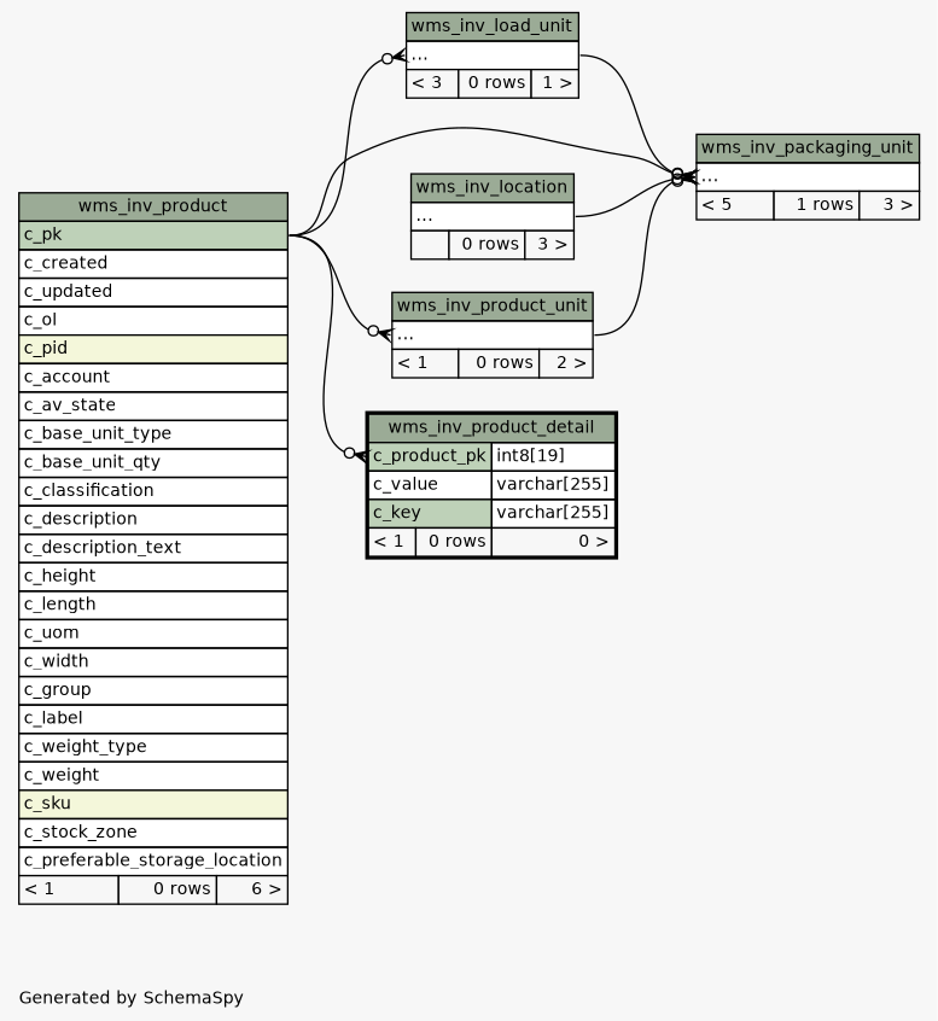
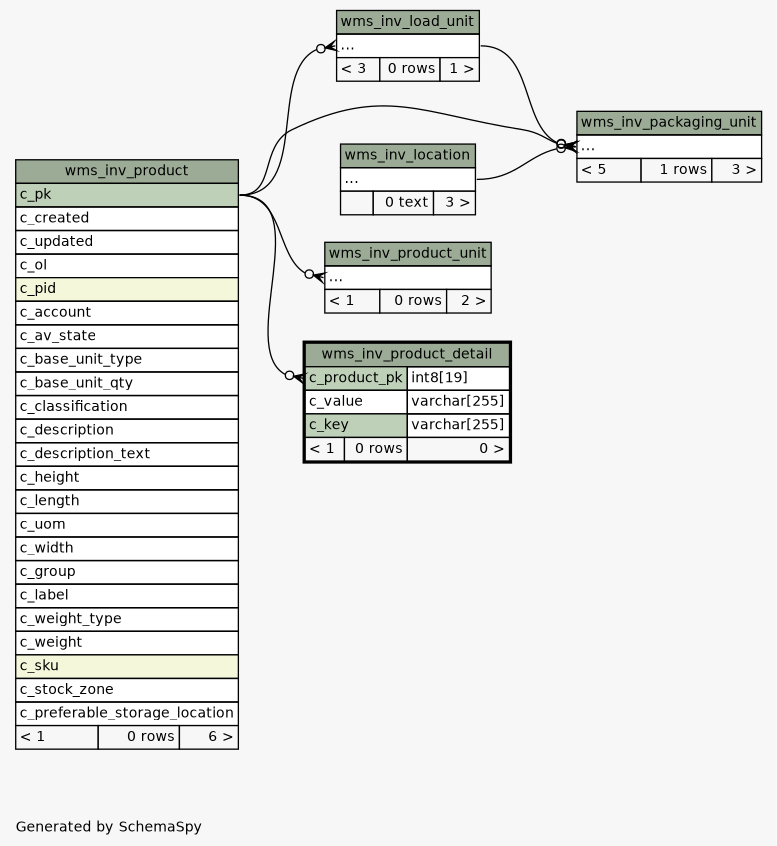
  digraph {
    bgcolor="#f7f7f7"
    fontname=Helvetica
    fontsize=11
    label="\nGenerated by SchemaSpy"
    labeljust=l
    nodesep=0.18
    rankdir=RL
    ranksep=0.46
    node [fontname=Helvetica fontsize=11 shape=plaintext]
    edge [arrowhead=none arrowsize=0.8 arrowtail=crowodot dir=back headport="c_pk:e" tailport="elipses:w"]
    n1 [label=<     <TABLE BORDER="0" CELLBORDER="1" CELLSPACING="0" BGCOLOR="#ffffff">       <TR><TD COLSPAN="3" BGCOLOR="#9bab96" ALIGN="CENTER">wms_inv_load_unit</TD></TR>       <TR><TD PORT="elipses" COLSPAN="3" ALIGN="LEFT">...</TD></TR>       <TR><TD ALIGN="LEFT" BGCOLOR="#f7f7f7">&lt; 3</TD><TD ALIGN="RIGHT" BGCOLOR="#f7f7f7">0 rows</TD><TD ALIGN="RIGHT" BGCOLOR="#f7f7f7">1 &gt;</TD></TR>     </TABLE>>]
    n2 [label=<     <TABLE BORDER="0" CELLBORDER="1" CELLSPACING="0" BGCOLOR="#ffffff">       <TR><TD COLSPAN="3" BGCOLOR="#9bab96" ALIGN="CENTER">wms_inv_product</TD></TR>       <TR><TD PORT="c_pk" COLSPAN="3" BGCOLOR="#bed1b8" ALIGN="LEFT">c_pk</TD></TR>       <TR><TD PORT="c_created" COLSPAN="3" ALIGN="LEFT">c_created</TD></TR>       <TR><TD PORT="c_updated" COLSPAN="3" ALIGN="LEFT">c_updated</TD></TR>       <TR><TD PORT="c_ol" COLSPAN="3" ALIGN="LEFT">c_ol</TD></TR>       <TR><TD PORT="c_pid" COLSPAN="3" BGCOLOR="#f4f7da" ALIGN="LEFT">c_pid</TD></TR>       <TR><TD PORT="c_account" COLSPAN="3" ALIGN="LEFT">c_account</TD></TR>       <TR><TD PORT="c_av_state" COLSPAN="3" ALIGN="LEFT">c_av_state</TD></TR>       <TR><TD PORT="c_base_unit_type" COLSPAN="3" ALIGN="LEFT">c_base_unit_type</TD></TR>       <TR><TD PORT="c_base_unit_qty" COLSPAN="3" ALIGN="LEFT">c_base_unit_qty</TD></TR>       <TR><TD PORT="c_classification" COLSPAN="3" ALIGN="LEFT">c_classification</TD></TR>       <TR><TD PORT="c_description" COLSPAN="3" ALIGN="LEFT">c_description</TD></TR>       <TR><TD PORT="c_description_text" COLSPAN="3" ALIGN="LEFT">c_description_text</TD></TR>       <TR><TD PORT="c_height" COLSPAN="3" ALIGN="LEFT">c_height</TD></TR>       <TR><TD PORT="c_length" COLSPAN="3" ALIGN="LEFT">c_length</TD></TR>       <TR><TD PORT="c_uom" COLSPAN="3" ALIGN="LEFT">c_uom</TD></TR>       <TR><TD PORT="c_width" COLSPAN="3" ALIGN="LEFT">c_width</TD></TR>       <TR><TD PORT="c_group" COLSPAN="3" ALIGN="LEFT">c_group</TD></TR>       <TR><TD PORT="c_label" COLSPAN="3" ALIGN="LEFT">c_label</TD></TR>       <TR><TD PORT="c_weight_type" COLSPAN="3" ALIGN="LEFT">c_weight_type</TD></TR>       <TR><TD PORT="c_weight" COLSPAN="3" ALIGN="LEFT">c_weight</TD></TR>       <TR><TD PORT="c_sku" COLSPAN="3" BGCOLOR="#f4f7da" ALIGN="LEFT">c_sku</TD></TR>       <TR><TD PORT="c_stock_zone" COLSPAN="3" ALIGN="LEFT">c_stock_zone</TD></TR>       <TR><TD PORT="c_preferable_storage_location" COLSPAN="3" ALIGN="LEFT">c_preferable_storage_location</TD></TR>       <TR><TD ALIGN="LEFT" BGCOLOR="#f7f7f7">&lt; 1</TD><TD ALIGN="RIGHT" BGCOLOR="#f7f7f7">0 rows</TD><TD ALIGN="RIGHT" BGCOLOR="#f7f7f7">6 &gt;</TD></TR>     </TABLE>>]
-   n3 [label=<     <TABLE BORDER="0" CELLBORDER="1" CELLSPACING="0" BGCOLOR="#ffffff">       <TR><TD COLSPAN="3" BGCOLOR="#9bab96" ALIGN="CENTER">wms_inv_location</TD></TR>       <TR><TD PORT="elipses" COLSPAN="3" ALIGN="LEFT">...</TD></TR>       <TR><TD ALIGN="LEFT" BGCOLOR="#f7f7f7">  </TD><TD ALIGN="RIGHT" BGCOLOR="#f7f7f7">0 rows</TD><TD ALIGN="RIGHT" BGCOLOR="#f7f7f7">3 &gt;</TD></TR>     </TABLE>>]
+   n3 [label=<     <TABLE BORDER="0" CELLBORDER="1" CELLSPACING="0" BGCOLOR="#ffffff">       <TR><TD COLSPAN="3" BGCOLOR="#9bab96" ALIGN="CENTER">wms_inv_location</TD></TR>       <TR><TD PORT="elipses" COLSPAN="3" ALIGN="LEFT">...</TD></TR>       <TR><TD ALIGN="LEFT" BGCOLOR="#f7f7f7">  </TD><TD ALIGN="RIGHT" BGCOLOR="#f7f7f7">0 text</TD><TD ALIGN="RIGHT" BGCOLOR="#f7f7f7">3 &gt;</TD></TR>     </TABLE>>]
    n4 [label=<     <TABLE BORDER="0" CELLBORDER="1" CELLSPACING="0" BGCOLOR="#ffffff">       <TR><TD COLSPAN="3" BGCOLOR="#9bab96" ALIGN="CENTER">wms_inv_packaging_unit</TD></TR>       <TR><TD PORT="elipses" COLSPAN="3" ALIGN="LEFT">...</TD></TR>       <TR><TD ALIGN="LEFT" BGCOLOR="#f7f7f7">&lt; 5</TD><TD ALIGN="RIGHT" BGCOLOR="#f7f7f7">1 rows</TD><TD ALIGN="RIGHT" BGCOLOR="#f7f7f7">3 &gt;</TD></TR>     </TABLE>>]
    n5 [label=<     <TABLE BORDER="0" CELLBORDER="1" CELLSPACING="0" BGCOLOR="#ffffff">       <TR><TD COLSPAN="3" BGCOLOR="#9bab96" ALIGN="CENTER">wms_inv_product_unit</TD></TR>       <TR><TD PORT="elipses" COLSPAN="3" ALIGN="LEFT">...</TD></TR>       <TR><TD ALIGN="LEFT" BGCOLOR="#f7f7f7">&lt; 1</TD><TD ALIGN="RIGHT" BGCOLOR="#f7f7f7">0 rows</TD><TD ALIGN="RIGHT" BGCOLOR="#f7f7f7">2 &gt;</TD></TR>     </TABLE>>]
    n6 [label=<     <TABLE BORDER="2" CELLBORDER="1" CELLSPACING="0" BGCOLOR="#ffffff">       <TR><TD COLSPAN="3" BGCOLOR="#9bab96" ALIGN="CENTER">wms_inv_product_detail</TD></TR>       <TR><TD PORT="c_product_pk" COLSPAN="2" BGCOLOR="#bed1b8" ALIGN="LEFT">c_product_pk</TD><TD PORT="c_product_pk.type" ALIGN="LEFT">int8[19]</TD></TR>       <TR><TD PORT="c_value" COLSPAN="2" ALIGN="LEFT">c_value</TD><TD PORT="c_value.type" ALIGN="LEFT">varchar[255]</TD></TR>       <TR><TD PORT="c_key" COLSPAN="2" BGCOLOR="#bed1b8" ALIGN="LEFT">c_key</TD><TD PORT="c_key.type" ALIGN="LEFT">varchar[255]</TD></TR>       <TR><TD ALIGN="LEFT" BGCOLOR="#f7f7f7">&lt; 1</TD><TD ALIGN="RIGHT" BGCOLOR="#f7f7f7">0 rows</TD><TD ALIGN="RIGHT" BGCOLOR="#f7f7f7">0 &gt;</TD></TR>     </TABLE>>]
    n1 -> n2
    n4 -> n1 [headport="elipses:e"]
    n4 -> n2
    n4 -> n3 [headport="elipses:e"]
-   n4 -> n5 [headport="elipses:e"]
    n5 -> n2
    n6 -> n2 [tailport="c_product_pk:w"]
  }
